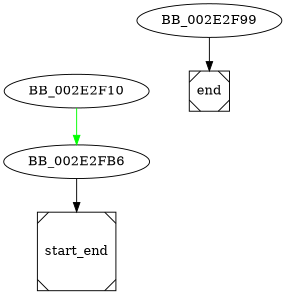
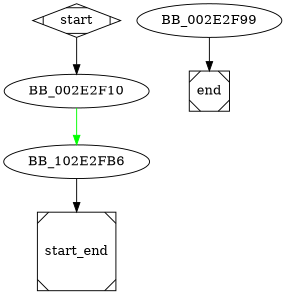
  digraph {
+   start [shape=Mdiamond]
    BB_002E2F10
-   BB_002E2FB6
+   BB_002E2FB6 [label=BB_102E2FB6]
    end [shape=Msquare]
    BB_002E2F99
    n6 [label=start_end shape=Msquare]
+   start -> BB_002E2F10
    BB_002E2F10 -> BB_002E2FB6 [color=green]
    BB_002E2FB6 -> n6
    BB_002E2F99 -> end
  }
